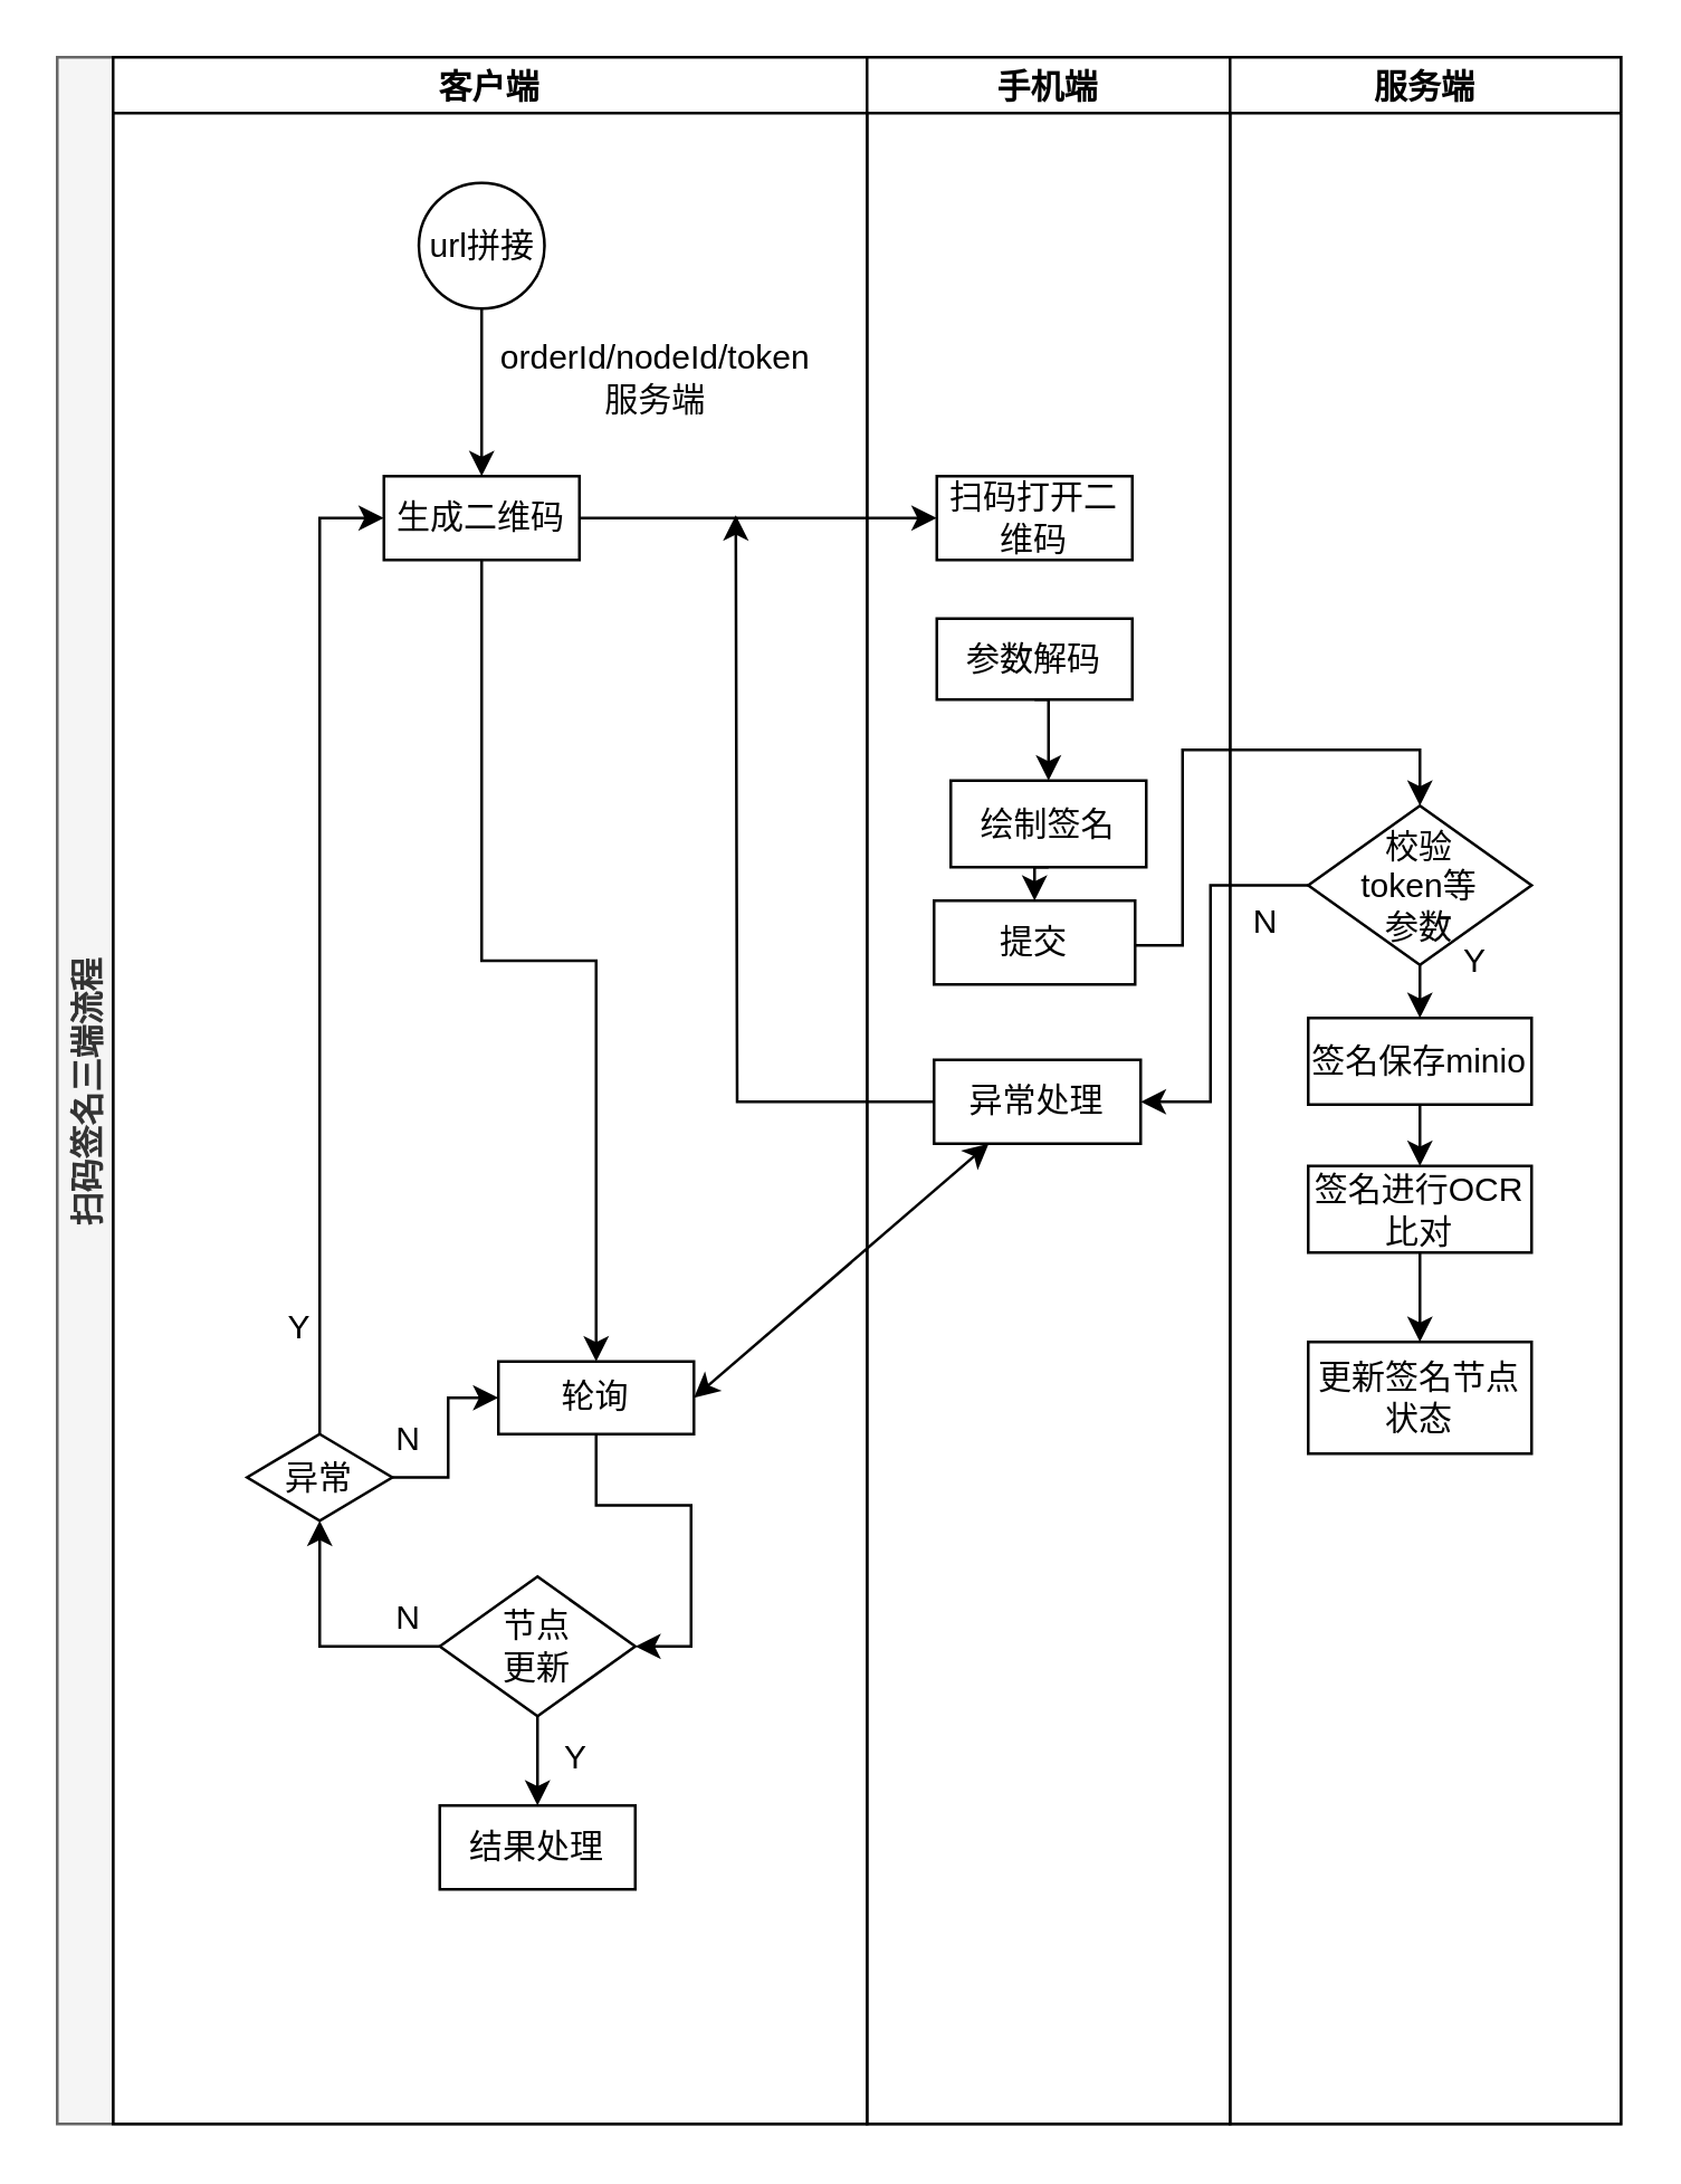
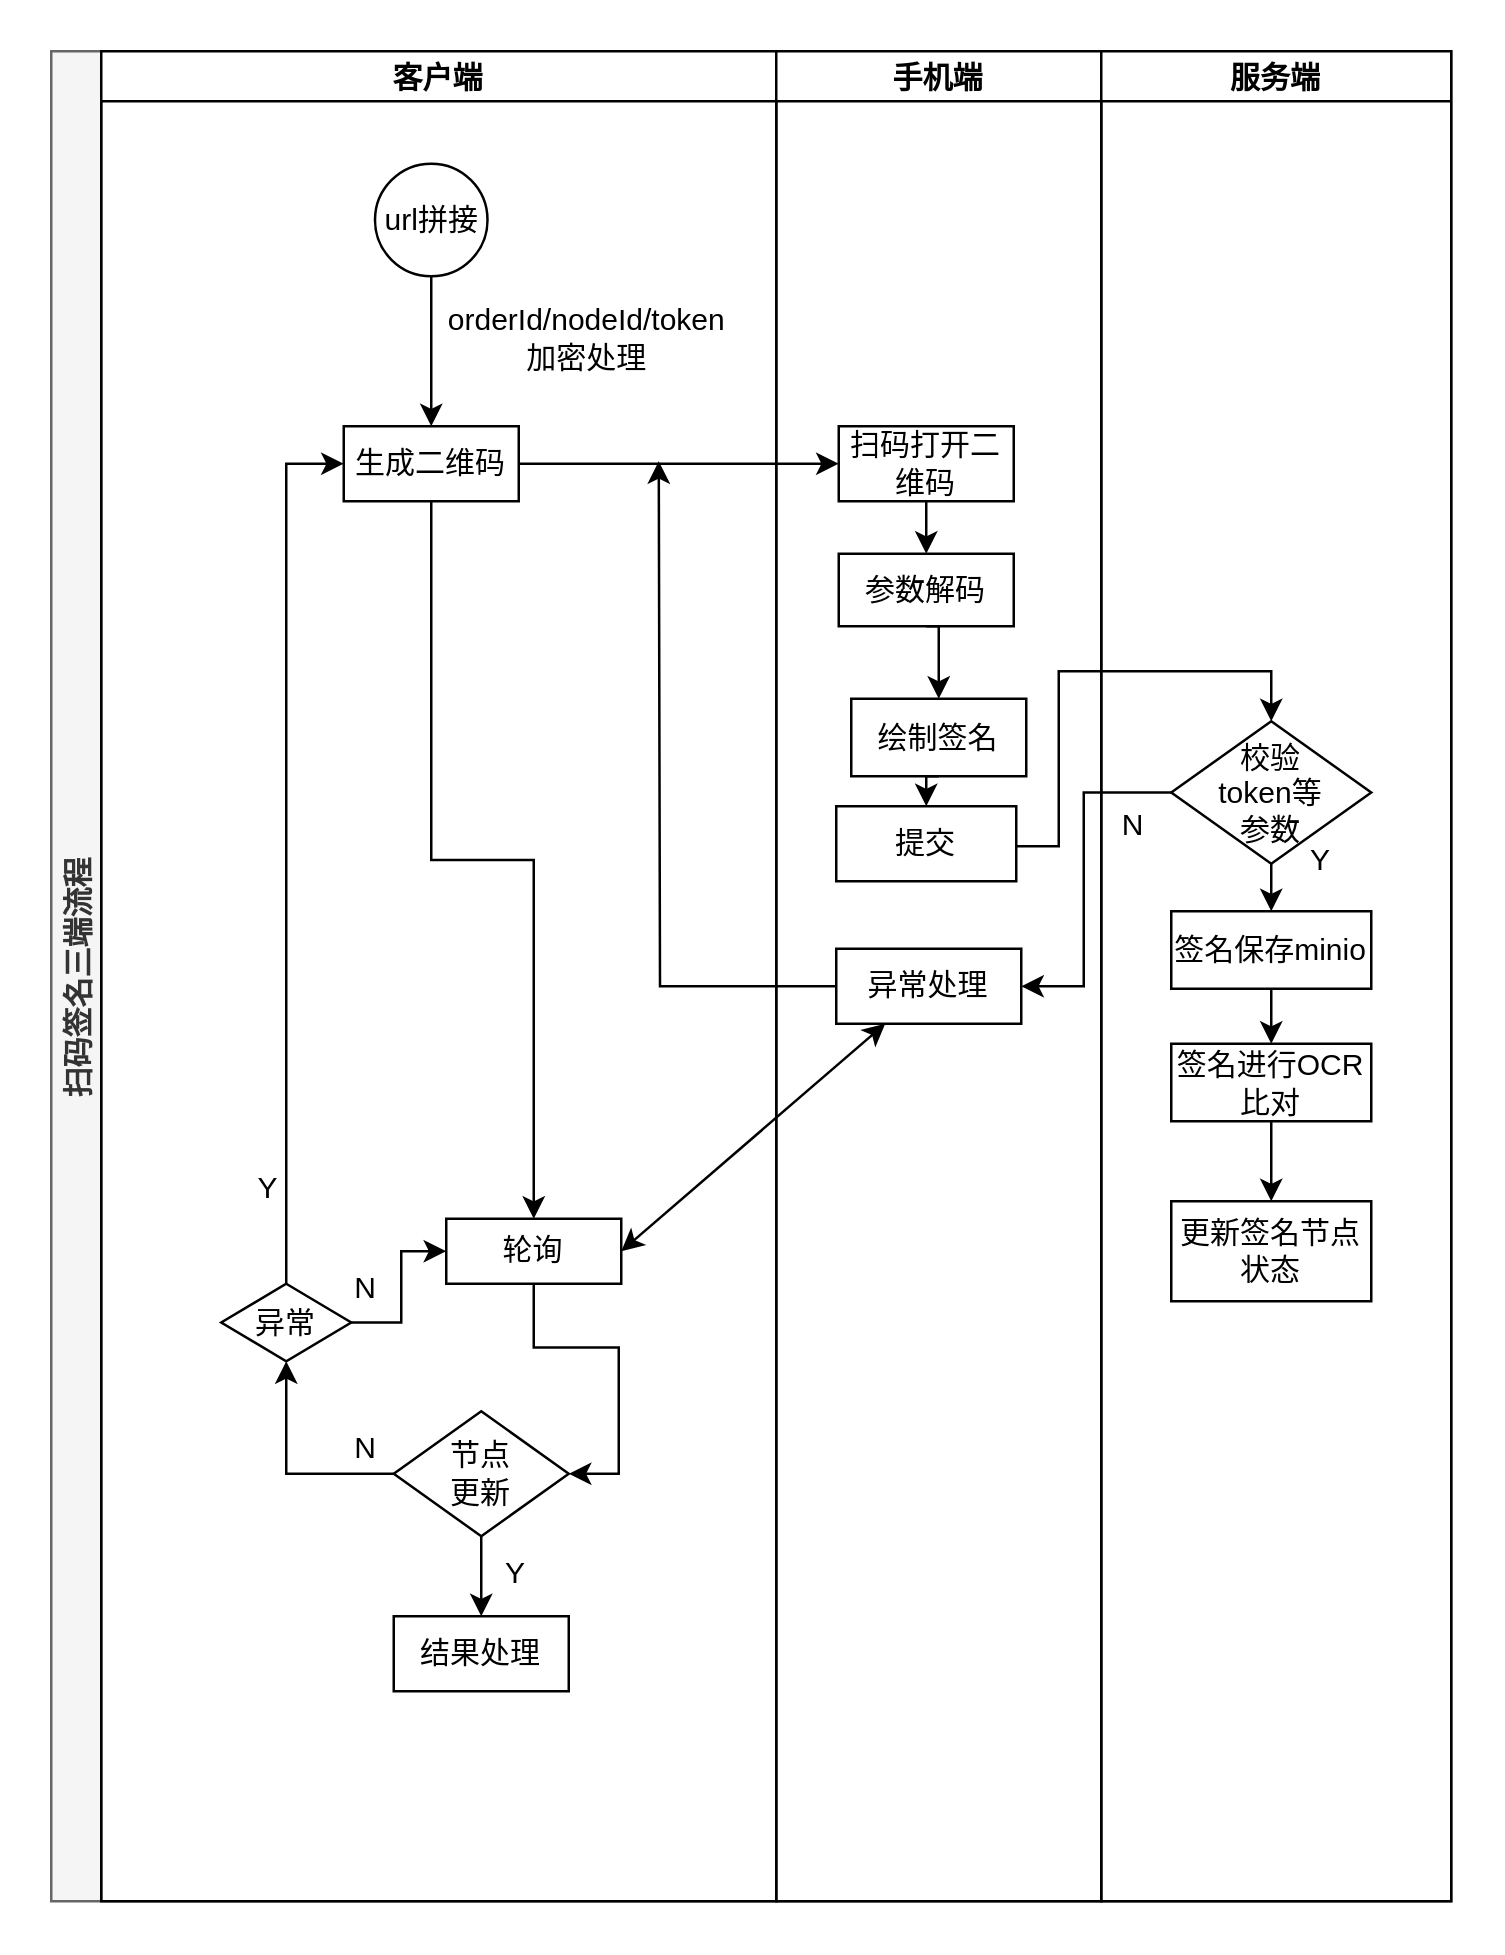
  <mxCell id="0" />
  <mxCell id="1" parent="0" />
  <mxCell id="2" value="扫码签名三端流程" style="swimlane;childLayout=stackLayout;resizeParent=1;resizeParentMax=0;startSize=20;horizontal=0;horizontalStack=1;fillColor=#f5f5f5;fontColor=#333333;strokeColor=#666666;" vertex="1" parent="1"><mxGeometry x="20" y="20" width="560" height="740" as="geometry" /></mxCell>
  <mxCell id="3" value="客户端" style="swimlane;startSize=20;" vertex="1" parent="2"><mxGeometry x="20" width="270" height="740" as="geometry" /></mxCell>
  <mxCell id="4" style="edgeStyle=orthogonalEdgeStyle;rounded=0;orthogonalLoop=1;jettySize=auto;html=1;exitX=0.5;exitY=1;exitDx=0;exitDy=0;entryX=0.5;entryY=0;entryDx=0;entryDy=0;" edge="1" parent="3" source="5" target="7"><mxGeometry relative="1" as="geometry" /></mxCell>
  <mxCell id="5" value="url拼接" style="ellipse;whiteSpace=wrap;html=1;aspect=fixed;" vertex="1" parent="3"><mxGeometry x="109.5" y="45" width="45" height="45" as="geometry" /></mxCell>
  <mxCell id="6" style="edgeStyle=orthogonalEdgeStyle;rounded=0;orthogonalLoop=1;jettySize=auto;html=1;exitX=0.5;exitY=1;exitDx=0;exitDy=0;" edge="1" parent="3" source="7" target="10"><mxGeometry relative="1" as="geometry" /></mxCell>
  <mxCell id="7" value="生成二维码" style="rounded=0;whiteSpace=wrap;html=1;fontFamily=Helvetica;fontSize=12;fontColor=#000000;align=center;" vertex="1" parent="3"><mxGeometry x="97" y="150" width="70" height="30" as="geometry" /></mxCell>
- <mxCell id="8" value="orderId/nodeId/token&lt;br&gt;服务端" style="text;html=1;align=center;verticalAlign=middle;whiteSpace=wrap;rounded=0;opacity=0;fillStyle=solid;" vertex="1" parent="3"><mxGeometry x="167" y="100" width="55" height="30" as="geometry" /></mxCell>
+ <mxCell id="8" value="orderId/nodeId/token&lt;br&gt;加密处理" style="text;html=1;align=center;verticalAlign=middle;whiteSpace=wrap;rounded=0;opacity=0;fillStyle=solid;" vertex="1" parent="3"><mxGeometry x="167" y="100" width="55" height="30" as="geometry" /></mxCell>
  <mxCell id="9" style="edgeStyle=orthogonalEdgeStyle;rounded=0;orthogonalLoop=1;jettySize=auto;html=1;exitX=0.5;exitY=1;exitDx=0;exitDy=0;entryX=1;entryY=0.5;entryDx=0;entryDy=0;" edge="1" parent="3" source="10" target="13"><mxGeometry relative="1" as="geometry" /></mxCell>
  <mxCell id="10" value="轮询" style="rounded=0;whiteSpace=wrap;html=1;fontFamily=Helvetica;fontSize=12;fontColor=#000000;align=center;" vertex="1" parent="3"><mxGeometry x="138" y="467" width="70" height="26" as="geometry" /></mxCell>
  <mxCell id="11" style="edgeStyle=orthogonalEdgeStyle;rounded=0;orthogonalLoop=1;jettySize=auto;html=1;exitX=0.5;exitY=1;exitDx=0;exitDy=0;entryX=0.5;entryY=0;entryDx=0;entryDy=0;" edge="1" parent="3" source="13" target="14"><mxGeometry relative="1" as="geometry" /></mxCell>
  <mxCell id="12" style="edgeStyle=orthogonalEdgeStyle;rounded=0;orthogonalLoop=1;jettySize=auto;html=1;entryX=0.5;entryY=1;entryDx=0;entryDy=0;" edge="1" parent="3" source="13" target="18"><mxGeometry relative="1" as="geometry" /></mxCell>
  <mxCell id="13" value="节点&lt;br&gt;更新" style="rhombus;whiteSpace=wrap;html=1;fontFamily=Helvetica;fontSize=12;fontColor=#000000;align=center;" vertex="1" parent="3"><mxGeometry x="117" y="544" width="70" height="50" as="geometry" /></mxCell>
  <mxCell id="14" value="结果处理" style="rounded=0;whiteSpace=wrap;html=1;fontFamily=Helvetica;fontSize=12;fontColor=#000000;align=center;" vertex="1" parent="3"><mxGeometry x="117" y="626" width="70" height="30" as="geometry" /></mxCell>
  <mxCell id="15" value="Y" style="text;html=1;strokeColor=none;fillColor=none;align=center;verticalAlign=middle;whiteSpace=wrap;rounded=0;fillStyle=solid;strokeWidth=1;opacity=0;" vertex="1" parent="3"><mxGeometry x="136" y="594" width="60" height="30" as="geometry" /></mxCell>
  <mxCell id="16" style="edgeStyle=orthogonalEdgeStyle;rounded=0;orthogonalLoop=1;jettySize=auto;html=1;entryX=0;entryY=0.5;entryDx=0;entryDy=0;" edge="1" parent="3" source="18" target="10"><mxGeometry relative="1" as="geometry"><Array as="points"><mxPoint x="120" y="509" /><mxPoint x="120" y="480" /><mxPoint x="138" y="480" /></Array></mxGeometry></mxCell>
  <mxCell id="17" style="edgeStyle=orthogonalEdgeStyle;rounded=0;orthogonalLoop=1;jettySize=auto;html=1;entryX=0;entryY=0.5;entryDx=0;entryDy=0;" edge="1" parent="3" source="18" target="7"><mxGeometry relative="1" as="geometry" /></mxCell>
  <mxCell id="18" value="异常" style="rhombus;whiteSpace=wrap;html=1;fontFamily=Helvetica;fontSize=12;fontColor=#000000;align=center;" vertex="1" parent="3"><mxGeometry x="48" y="493" width="52" height="31" as="geometry" /></mxCell>
  <mxCell id="19" value="Y" style="text;html=1;strokeColor=none;fillColor=none;align=center;verticalAlign=middle;whiteSpace=wrap;rounded=0;fillStyle=solid;strokeWidth=1;opacity=0;" vertex="1" parent="3"><mxGeometry x="37" y="440" width="60" height="30" as="geometry" /></mxCell>
  <mxCell id="20" value="N" style="text;html=1;strokeColor=none;fillColor=none;align=center;verticalAlign=middle;whiteSpace=wrap;rounded=0;fillStyle=solid;strokeWidth=1;opacity=0;" vertex="1" parent="3"><mxGeometry x="76" y="544" width="60" height="30" as="geometry" /></mxCell>
  <mxCell id="21" value="N" style="text;html=1;strokeColor=none;fillColor=none;align=center;verticalAlign=middle;whiteSpace=wrap;rounded=0;fillStyle=solid;strokeWidth=1;opacity=0;" vertex="1" parent="3"><mxGeometry x="76" y="480" width="60" height="30" as="geometry" /></mxCell>
  <mxCell id="22" value="手机端" style="swimlane;startSize=20;" vertex="1" parent="2"><mxGeometry x="290" width="130" height="740" as="geometry" /></mxCell>
  <mxCell id="23" value="" style="rounded=0;whiteSpace=wrap;html=1;fillStyle=solid;fillColor=#FFFFFF;opacity=0;" vertex="1" parent="22"><mxGeometry x="25" y="160" width="80" height="30" as="geometry" /></mxCell>
  <mxCell id="24" value="" style="rounded=0;whiteSpace=wrap;html=1;fillStyle=solid;fillColor=#FFFFFF;opacity=0;" vertex="1" parent="22"><mxGeometry x="10" y="160" width="120" height="60" as="geometry" /></mxCell>
+ <mxCell id="25" style="edgeStyle=orthogonalEdgeStyle;rounded=0;orthogonalLoop=1;jettySize=auto;html=1;exitX=0.5;exitY=1;exitDx=0;exitDy=0;entryX=0.5;entryY=0;entryDx=0;entryDy=0;" edge="1" parent="22" source="26" target="28"><mxGeometry relative="1" as="geometry" /></mxCell>
  <mxCell id="26" value="扫码打开二维码" style="rounded=0;whiteSpace=wrap;html=1;fontFamily=Helvetica;fontSize=12;fontColor=#000000;align=center;" vertex="1" parent="22"><mxGeometry x="25" y="150" width="70" height="30" as="geometry" /></mxCell>
  <mxCell id="27" style="edgeStyle=orthogonalEdgeStyle;rounded=0;orthogonalLoop=1;jettySize=auto;html=1;exitX=0.5;exitY=1;exitDx=0;exitDy=0;entryX=0.5;entryY=0;entryDx=0;entryDy=0;" edge="1" parent="22" source="28" target="30"><mxGeometry relative="1" as="geometry" /></mxCell>
  <mxCell id="28" value="参数解码" style="rounded=0;whiteSpace=wrap;html=1;fontFamily=Helvetica;fontSize=12;fontColor=#000000;align=center;" vertex="1" parent="22"><mxGeometry x="25" y="201" width="70" height="29" as="geometry" /></mxCell>
  <mxCell id="29" style="edgeStyle=orthogonalEdgeStyle;rounded=0;orthogonalLoop=1;jettySize=auto;html=1;exitX=0.5;exitY=1;exitDx=0;exitDy=0;entryX=0.5;entryY=0;entryDx=0;entryDy=0;" edge="1" parent="22" source="30" target="32"><mxGeometry relative="1" as="geometry" /></mxCell>
  <mxCell id="30" value="绘制签名" style="rounded=0;whiteSpace=wrap;html=1;fontFamily=Helvetica;fontSize=12;fontColor=#000000;align=center;" vertex="1" parent="22"><mxGeometry x="30" y="259" width="70" height="31" as="geometry" /></mxCell>
  <mxCell id="31" value="异常处理" style="rounded=0;whiteSpace=wrap;html=1;fontFamily=Helvetica;fontSize=12;fontColor=#000000;align=center;" vertex="1" parent="22"><mxGeometry x="24" y="359" width="74" height="30" as="geometry" /></mxCell>
  <mxCell id="32" value="提交" style="rounded=0;whiteSpace=wrap;html=1;fontFamily=Helvetica;fontSize=12;fontColor=#000000;align=center;" vertex="1" parent="22"><mxGeometry x="24" y="302" width="72" height="30" as="geometry" /></mxCell>
  <mxCell id="33" value="服务端" style="swimlane;startSize=20;" vertex="1" parent="2"><mxGeometry x="420" width="140" height="740" as="geometry" /></mxCell>
  <mxCell id="34" style="edgeStyle=orthogonalEdgeStyle;rounded=0;orthogonalLoop=1;jettySize=auto;html=1;exitX=0.5;exitY=1;exitDx=0;exitDy=0;entryX=0.5;entryY=0;entryDx=0;entryDy=0;" edge="1" parent="33" source="35" target="37"><mxGeometry relative="1" as="geometry" /></mxCell>
  <mxCell id="35" value="校验&lt;br&gt;token等&lt;br&gt;参数" style="rhombus;whiteSpace=wrap;html=1;fontFamily=Helvetica;fontSize=12;fontColor=#000000;align=center;" vertex="1" parent="33"><mxGeometry x="28" y="268" width="80" height="57" as="geometry" /></mxCell>
  <mxCell id="36" value="" style="edgeStyle=orthogonalEdgeStyle;rounded=0;orthogonalLoop=1;jettySize=auto;html=1;" edge="1" parent="33" source="37" target="42"><mxGeometry relative="1" as="geometry" /></mxCell>
  <mxCell id="37" value="签名保存minio" style="rounded=0;whiteSpace=wrap;html=1;fontFamily=Helvetica;fontSize=12;fontColor=#000000;align=center;" vertex="1" parent="33"><mxGeometry x="28" y="344" width="80" height="31" as="geometry" /></mxCell>
  <mxCell id="38" value="更新签名节点状态" style="rounded=0;whiteSpace=wrap;html=1;fontFamily=Helvetica;fontSize=12;fontColor=#000000;align=center;" vertex="1" parent="33"><mxGeometry x="28" y="460" width="80" height="40" as="geometry" /></mxCell>
  <mxCell id="39" value="Y" style="text;html=1;strokeColor=none;fillColor=none;align=center;verticalAlign=middle;whiteSpace=wrap;rounded=0;fillStyle=solid;strokeWidth=1;opacity=0;" vertex="1" parent="33"><mxGeometry x="58" y="309" width="60" height="30" as="geometry" /></mxCell>
  <mxCell id="40" value="N" style="text;html=1;strokeColor=none;fillColor=none;align=center;verticalAlign=middle;whiteSpace=wrap;rounded=0;fillStyle=solid;strokeWidth=1;opacity=0;" vertex="1" parent="33"><mxGeometry x="-17" y="295" width="60" height="30" as="geometry" /></mxCell>
  <mxCell id="41" style="edgeStyle=orthogonalEdgeStyle;rounded=0;orthogonalLoop=1;jettySize=auto;html=1;" edge="1" parent="33" source="42" target="38"><mxGeometry relative="1" as="geometry" /></mxCell>
  <mxCell id="42" value="签名进行OCR比对" style="rounded=0;whiteSpace=wrap;html=1;fontFamily=Helvetica;fontSize=12;fontColor=#000000;align=center;" vertex="1" parent="33"><mxGeometry x="28" y="397" width="80" height="31" as="geometry" /></mxCell>
  <mxCell id="43" style="edgeStyle=orthogonalEdgeStyle;rounded=0;orthogonalLoop=1;jettySize=auto;html=1;exitX=1;exitY=0.5;exitDx=0;exitDy=0;entryX=0;entryY=0.5;entryDx=0;entryDy=0;" edge="1" parent="2" source="7" target="26"><mxGeometry relative="1" as="geometry" /></mxCell>
  <mxCell id="44" value="" style="endArrow=classic;startArrow=classic;html=1;rounded=0;exitX=1;exitY=0.5;exitDx=0;exitDy=0;" edge="1" parent="2" source="10" target="31"><mxGeometry width="50" height="50" relative="1" as="geometry"><mxPoint x="380" y="400" as="sourcePoint" /><mxPoint x="430" y="350" as="targetPoint" /></mxGeometry></mxCell>
  <mxCell id="45" style="edgeStyle=orthogonalEdgeStyle;rounded=0;orthogonalLoop=1;jettySize=auto;html=1;entryX=0.5;entryY=0;entryDx=0;entryDy=0;" edge="1" parent="2" source="32" target="35"><mxGeometry relative="1" as="geometry"><Array as="points"><mxPoint x="403" y="318" /><mxPoint x="403" y="248" /><mxPoint x="488" y="248" /></Array></mxGeometry></mxCell>
  <mxCell id="46" style="edgeStyle=orthogonalEdgeStyle;rounded=0;orthogonalLoop=1;jettySize=auto;html=1;entryX=1;entryY=0.5;entryDx=0;entryDy=0;" edge="1" parent="2" source="35" target="31"><mxGeometry relative="1" as="geometry"><Array as="points"><mxPoint x="413" y="297" /><mxPoint x="413" y="374" /></Array></mxGeometry></mxCell>
  <mxCell id="47" style="edgeStyle=orthogonalEdgeStyle;rounded=0;orthogonalLoop=1;jettySize=auto;html=1;" edge="1" parent="1" source="31"><mxGeometry relative="1" as="geometry"><mxPoint x="263" y="184" as="targetPoint" /></mxGeometry></mxCell>
